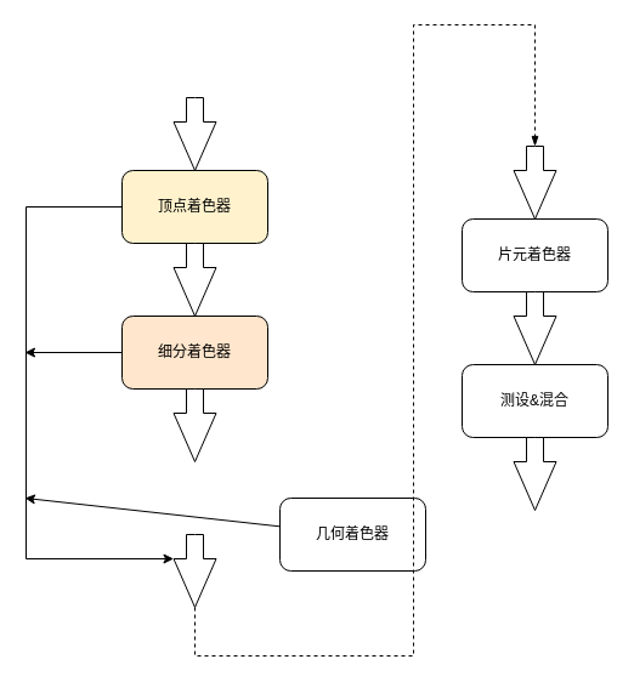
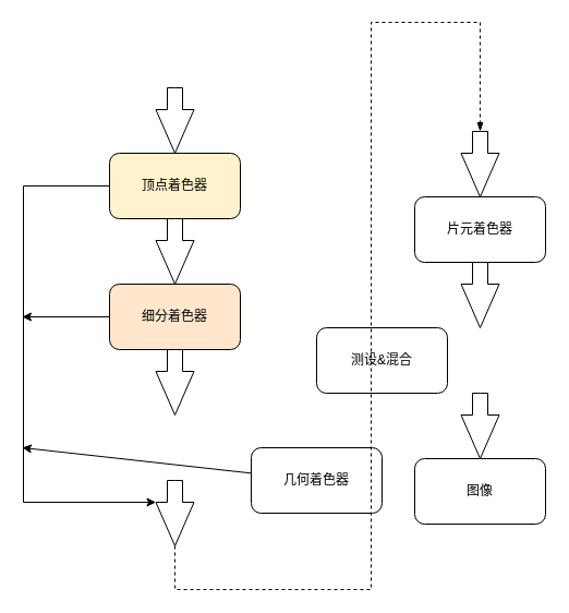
  <mxCell id="0" />
  <mxCell id="1" parent="0" />
  <mxCell id="2" style="edgeStyle=orthogonalEdgeStyle;rounded=0;orthogonalLoop=1;jettySize=auto;html=1;entryX=0;entryY=0;entryDx=20;entryDy=35;entryPerimeter=0;exitX=0;exitY=0.5;exitDx=0;exitDy=0;" edge="1" parent="1" source="3" target="17"><mxGeometry relative="1" as="geometry"><mxPoint x="20" y="600" as="targetPoint" /><Array as="points"><mxPoint x="21" y="170" /><mxPoint x="21" y="460" /></Array></mxGeometry></mxCell>
  <mxCell id="3" value="顶点着色器" style="rounded=1;whiteSpace=wrap;html=1;fillColor=#fff2cc;" vertex="1" parent="1"><mxGeometry x="100" y="140" width="120" height="60" as="geometry" /></mxCell>
  <mxCell id="4" style="rounded=0;orthogonalLoop=1;jettySize=auto;html=1;" edge="1" parent="1" source="5"><mxGeometry relative="1" as="geometry"><mxPoint x="20" y="290" as="targetPoint" /></mxGeometry></mxCell>
  <mxCell id="5" value="细分着色器" style="rounded=1;whiteSpace=wrap;html=1;fillColor=#ffe6cc;" vertex="1" parent="1"><mxGeometry x="100" y="260" width="120" height="60" as="geometry" /></mxCell>
  <mxCell id="6" style="rounded=0;orthogonalLoop=1;jettySize=auto;html=1;" edge="1" parent="1" source="7"><mxGeometry relative="1" as="geometry"><mxPoint x="20" y="410" as="targetPoint" /></mxGeometry></mxCell>
  <mxCell id="7" value="几何着色器" style="rounded=1;whiteSpace=wrap;html=1;" vertex="1" parent="1"><mxGeometry x="230" y="410" width="120" height="60" as="geometry" /></mxCell>
  <mxCell id="8" value="片元着色器" style="rounded=1;whiteSpace=wrap;html=1;" vertex="1" parent="1"><mxGeometry x="380" y="180" width="120" height="60" as="geometry" /></mxCell>
- <mxCell id="9" value="测设&amp;amp;混合" style="rounded=1;whiteSpace=wrap;html=1;" vertex="1" parent="1"><mxGeometry x="380" y="300" width="120" height="60" as="geometry" /></mxCell>
+ <mxCell id="9" value="测设&amp;amp;混合" style="rounded=1;whiteSpace=wrap;html=1;" vertex="1" parent="1"><mxGeometry x="290" y="300" width="120" height="60" as="geometry" /></mxCell>
+ <mxCell id="10" value="图像" style="rounded=1;whiteSpace=wrap;html=1;" vertex="1" parent="1"><mxGeometry x="380" y="420" width="120" height="60" as="geometry" /></mxCell>
  <mxCell id="11" value="" style="html=1;shadow=0;dashed=0;align=center;verticalAlign=middle;shape=mxgraph.arrows2.arrow;dy=0.6;dx=40;direction=south;notch=0;" vertex="1" parent="1"><mxGeometry x="142.5" y="80" width="35" height="60" as="geometry" /></mxCell>
  <mxCell id="12" value="" style="html=1;shadow=0;dashed=0;align=center;verticalAlign=middle;shape=mxgraph.arrows2.arrow;dy=0.6;dx=40;direction=south;notch=0;" vertex="1" parent="1"><mxGeometry x="142.5" y="200" width="35" height="60" as="geometry" /></mxCell>
  <mxCell id="13" value="" style="html=1;shadow=0;dashed=0;align=center;verticalAlign=middle;shape=mxgraph.arrows2.arrow;dy=0.6;dx=40;direction=south;notch=0;" vertex="1" parent="1"><mxGeometry x="142.5" y="320" width="35" height="60" as="geometry" /></mxCell>
  <mxCell id="14" value="" style="html=1;shadow=0;dashed=0;align=center;verticalAlign=middle;shape=mxgraph.arrows2.arrow;dy=0.6;dx=40;direction=south;notch=0;" vertex="1" parent="1"><mxGeometry x="422.5" y="240" width="35" height="60" as="geometry" /></mxCell>
  <mxCell id="15" value="" style="html=1;shadow=0;dashed=0;align=center;verticalAlign=middle;shape=mxgraph.arrows2.arrow;dy=0.6;dx=40;direction=south;notch=0;" vertex="1" parent="1"><mxGeometry x="422.5" y="360" width="35" height="60" as="geometry" /></mxCell>
  <mxCell id="16" style="edgeStyle=orthogonalEdgeStyle;rounded=0;orthogonalLoop=1;jettySize=auto;html=1;exitX=1;exitY=0.5;exitDx=0;exitDy=0;exitPerimeter=0;entryX=0;entryY=0.5;entryDx=0;entryDy=0;entryPerimeter=0;dashed=1;endArrow=blockThin;endFill=1;" edge="1" parent="1" source="17" target="18"><mxGeometry relative="1" as="geometry"><mxPoint x="340" y="-140" as="targetPoint" /><Array as="points"><mxPoint x="160" y="540" /><mxPoint x="340" y="540" /><mxPoint x="340" y="20" /><mxPoint x="440" y="20" /></Array></mxGeometry></mxCell>
  <mxCell id="17" value="" style="html=1;shadow=0;dashed=0;align=center;verticalAlign=middle;shape=mxgraph.arrows2.arrow;dy=0.6;dx=40;direction=south;notch=0;" vertex="1" parent="1"><mxGeometry x="142.5" y="440" width="35" height="60" as="geometry" /></mxCell>
  <mxCell id="18" value="" style="html=1;shadow=0;dashed=0;align=center;verticalAlign=middle;shape=mxgraph.arrows2.arrow;dy=0.6;dx=40;direction=south;notch=0;" vertex="1" parent="1"><mxGeometry x="422.5" y="120" width="35" height="60" as="geometry" /></mxCell>
